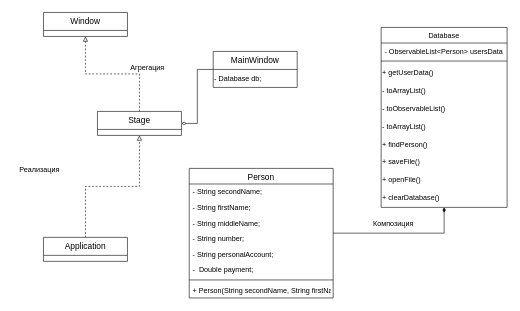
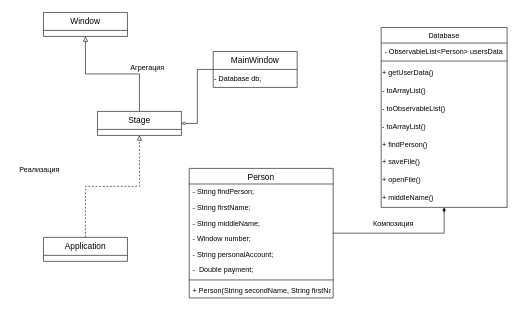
  <mxCell id="0" />
  <mxCell id="1" parent="0" />
  <mxCell id="2" style="edgeStyle=orthogonalEdgeStyle;rounded=0;orthogonalLoop=1;jettySize=auto;html=1;entryX=0.5;entryY=1;entryDx=0;entryDy=0;endArrow=diamondThin;endFill=1;" edge="1" parent="1" source="3" target="22"><mxGeometry relative="1" as="geometry" /></mxCell>
  <mxCell id="3" value="Person" style="swimlane;fontStyle=0;align=center;verticalAlign=top;childLayout=stackLayout;horizontal=1;startSize=26;horizontalStack=0;resizeParent=1;resizeLast=0;collapsible=1;marginBottom=0;rounded=0;shadow=0;strokeWidth=1;fontSize=14;" parent="1" vertex="1"><mxGeometry x="315" y="280" width="240" height="216" as="geometry"><mxRectangle x="230" y="140" width="160" height="26" as="alternateBounds" /></mxGeometry></mxCell>
- <mxCell id="4" value="- String secondName;" style="text;align=left;verticalAlign=top;spacingLeft=4;spacingRight=4;overflow=hidden;rotatable=0;points=[[0,0.5],[1,0.5]];portConstraint=eastwest;rounded=0;shadow=0;html=0;" parent="3" vertex="1"><mxGeometry y="26" width="240" height="26" as="geometry" /></mxCell>
+ <mxCell id="4" value="- String findPerson;" style="text;align=left;verticalAlign=top;spacingLeft=4;spacingRight=4;overflow=hidden;rotatable=0;points=[[0,0.5],[1,0.5]];portConstraint=eastwest;rounded=0;shadow=0;html=0;" parent="3" vertex="1"><mxGeometry y="26" width="240" height="26" as="geometry" /></mxCell>
  <mxCell id="5" value="- String firstName; " style="text;align=left;verticalAlign=top;spacingLeft=4;spacingRight=4;overflow=hidden;rotatable=0;points=[[0,0.5],[1,0.5]];portConstraint=eastwest;rounded=0;shadow=0;html=0;" parent="3" vertex="1"><mxGeometry y="52" width="240" height="26" as="geometry" /></mxCell>
  <mxCell id="6" value="- String middleName; " style="text;align=left;verticalAlign=top;spacingLeft=4;spacingRight=4;overflow=hidden;rotatable=0;points=[[0,0.5],[1,0.5]];portConstraint=eastwest;rounded=0;shadow=0;html=0;" vertex="1" parent="3"><mxGeometry y="78" width="240" height="26" as="geometry" /></mxCell>
- <mxCell id="7" value="- String number; " style="text;align=left;verticalAlign=top;spacingLeft=4;spacingRight=4;overflow=hidden;rotatable=0;points=[[0,0.5],[1,0.5]];portConstraint=eastwest;rounded=0;shadow=0;html=0;" vertex="1" parent="3"><mxGeometry y="104" width="240" height="26" as="geometry" /></mxCell>
+ <mxCell id="7" value="- Window number; " style="text;align=left;verticalAlign=top;spacingLeft=4;spacingRight=4;overflow=hidden;rotatable=0;points=[[0,0.5],[1,0.5]];portConstraint=eastwest;rounded=0;shadow=0;html=0;" vertex="1" parent="3"><mxGeometry y="104" width="240" height="26" as="geometry" /></mxCell>
  <mxCell id="8" value="- String personalAccount;" style="text;align=left;verticalAlign=top;spacingLeft=4;spacingRight=4;overflow=hidden;rotatable=0;points=[[0,0.5],[1,0.5]];portConstraint=eastwest;rounded=0;shadow=0;html=0;" vertex="1" parent="3"><mxGeometry y="130" width="240" height="26" as="geometry" /></mxCell>
  <mxCell id="9" value="-  Double payment; " style="text;align=left;verticalAlign=top;spacingLeft=4;spacingRight=4;overflow=hidden;rotatable=0;points=[[0,0.5],[1,0.5]];portConstraint=eastwest;rounded=0;shadow=0;html=0;" vertex="1" parent="3"><mxGeometry y="156" width="240" height="26" as="geometry" /></mxCell>
  <mxCell id="10" value="" style="line;html=1;strokeWidth=1;align=left;verticalAlign=middle;spacingTop=-1;spacingLeft=3;spacingRight=3;rotatable=0;labelPosition=right;points=[];portConstraint=eastwest;" parent="3" vertex="1"><mxGeometry y="182" width="240" height="8" as="geometry" /></mxCell>
  <mxCell id="11" value="+ Person(String secondName, String firstName...)" style="text;align=left;verticalAlign=top;spacingLeft=4;spacingRight=4;overflow=hidden;rotatable=0;points=[[0,0.5],[1,0.5]];portConstraint=eastwest;" parent="3" vertex="1"><mxGeometry y="190" width="240" height="26" as="geometry" /></mxCell>
  <mxCell id="12" value="Database" style="swimlane;fontStyle=0;align=center;verticalAlign=top;childLayout=stackLayout;horizontal=1;startSize=26;horizontalStack=0;resizeParent=1;resizeLast=0;collapsible=1;marginBottom=0;rounded=0;shadow=0;strokeWidth=1;" parent="1" vertex="1"><mxGeometry x="635" y="45" width="210" height="300" as="geometry"><mxRectangle x="550" y="140" width="160" height="26" as="alternateBounds" /></mxGeometry></mxCell>
  <mxCell id="13" value="- ObservableList&lt;Person&gt; usersData" style="text;align=left;verticalAlign=top;spacingLeft=4;spacingRight=4;overflow=hidden;rotatable=0;points=[[0,0.5],[1,0.5]];portConstraint=eastwest;" parent="12" vertex="1"><mxGeometry y="26" width="210" height="26" as="geometry" /></mxCell>
  <mxCell id="14" value="" style="line;html=1;strokeWidth=1;align=left;verticalAlign=middle;spacingTop=-1;spacingLeft=3;spacingRight=3;rotatable=0;labelPosition=right;points=[];portConstraint=eastwest;" parent="12" vertex="1"><mxGeometry y="52" width="210" height="8" as="geometry" /></mxCell>
  <mxCell id="15" value="+ getUserData()" style="text;html=1;strokeColor=none;fillColor=none;align=left;verticalAlign=middle;whiteSpace=wrap;rounded=0;" vertex="1" parent="12"><mxGeometry y="60" width="210" height="30" as="geometry" /></mxCell>
  <mxCell id="16" value="- toArrayList()" style="text;html=1;strokeColor=none;fillColor=none;align=left;verticalAlign=middle;whiteSpace=wrap;rounded=0;" vertex="1" parent="12"><mxGeometry y="90" width="210" height="30" as="geometry" /></mxCell>
  <mxCell id="17" value="-&amp;nbsp;toObservableList()" style="text;html=1;strokeColor=none;fillColor=none;align=left;verticalAlign=middle;whiteSpace=wrap;rounded=0;" vertex="1" parent="12"><mxGeometry y="120" width="210" height="30" as="geometry" /></mxCell>
  <mxCell id="18" value="- toArrayList()" style="text;html=1;strokeColor=none;fillColor=none;align=left;verticalAlign=middle;whiteSpace=wrap;rounded=0;" vertex="1" parent="12"><mxGeometry y="150" width="210" height="30" as="geometry" /></mxCell>
  <mxCell id="19" value="+&amp;nbsp;findPerson()" style="text;html=1;strokeColor=none;fillColor=none;align=left;verticalAlign=middle;whiteSpace=wrap;rounded=0;" vertex="1" parent="12"><mxGeometry y="180" width="210" height="30" as="geometry" /></mxCell>
  <mxCell id="20" value="+&amp;nbsp;saveFile()" style="text;html=1;strokeColor=none;fillColor=none;align=left;verticalAlign=middle;whiteSpace=wrap;rounded=0;" vertex="1" parent="12"><mxGeometry y="210" width="210" height="30" as="geometry" /></mxCell>
  <mxCell id="21" value="+&amp;nbsp;openFile()" style="text;html=1;strokeColor=none;fillColor=none;align=left;verticalAlign=middle;whiteSpace=wrap;rounded=0;" vertex="1" parent="12"><mxGeometry y="240" width="210" height="30" as="geometry" /></mxCell>
- <mxCell id="22" value="+&amp;nbsp;clearDatabase()" style="text;html=1;strokeColor=none;fillColor=none;align=left;verticalAlign=middle;whiteSpace=wrap;rounded=0;" vertex="1" parent="12"><mxGeometry y="270" width="210" height="30" as="geometry" /></mxCell>
- <mxCell id="23" style="edgeStyle=orthogonalEdgeStyle;rounded=0;orthogonalLoop=1;jettySize=auto;html=1;entryX=0.5;entryY=1;entryDx=0;entryDy=0;endArrow=block;endFill=0;dashed=1;" edge="1" parent="1" source="24" target="25"><mxGeometry relative="1" as="geometry" /></mxCell>
+ <mxCell id="22" value="+&amp;nbsp;middleName()" style="text;html=1;strokeColor=none;fillColor=none;align=left;verticalAlign=middle;whiteSpace=wrap;rounded=0;" vertex="1" parent="12"><mxGeometry y="270" width="210" height="30" as="geometry" /></mxCell>
+ <mxCell id="23" style="edgeStyle=orthogonalEdgeStyle;rounded=0;orthogonalLoop=1;jettySize=auto;html=1;entryX=0.5;entryY=1;entryDx=0;entryDy=0;endArrow=block;endFill=0;" edge="1" parent="1" source="24" target="25"><mxGeometry relative="1" as="geometry" /></mxCell>
  <mxCell id="24" value="&lt;font style=&quot;font-size: 14px;&quot;&gt;Stage&lt;/font&gt;" style="swimlane;fontStyle=0;childLayout=stackLayout;horizontal=1;startSize=30;horizontalStack=0;resizeParent=1;resizeParentMax=0;resizeLast=0;collapsible=1;marginBottom=0;whiteSpace=wrap;html=1;" vertex="1" parent="1"><mxGeometry x="162" y="185" width="140" height="40" as="geometry"><mxRectangle x="140" y="425" width="70" height="30" as="alternateBounds" /></mxGeometry></mxCell>
  <mxCell id="25" value="&lt;font style=&quot;font-size: 14px;&quot;&gt;Window&lt;/font&gt;" style="swimlane;fontStyle=0;childLayout=stackLayout;horizontal=1;startSize=30;horizontalStack=0;resizeParent=1;resizeParentMax=0;resizeLast=0;collapsible=1;marginBottom=0;whiteSpace=wrap;html=1;" vertex="1" parent="1"><mxGeometry x="72" y="20" width="140" height="40" as="geometry"><mxRectangle x="140" y="280" width="70" height="30" as="alternateBounds" /></mxGeometry></mxCell>
  <mxCell id="26" style="edgeStyle=orthogonalEdgeStyle;rounded=0;orthogonalLoop=1;jettySize=auto;html=1;exitX=0.5;exitY=0;exitDx=0;exitDy=0;entryX=0.5;entryY=1;entryDx=0;entryDy=0;dashed=1;endArrow=block;endFill=0;" edge="1" parent="1" source="27" target="24"><mxGeometry relative="1" as="geometry" /></mxCell>
  <mxCell id="27" value="&lt;font style=&quot;font-size: 14px;&quot;&gt;Application&lt;/font&gt;" style="swimlane;fontStyle=0;childLayout=stackLayout;horizontal=1;startSize=30;horizontalStack=0;resizeParent=1;resizeParentMax=0;resizeLast=0;collapsible=1;marginBottom=0;whiteSpace=wrap;html=1;" vertex="1" parent="1"><mxGeometry x="72" y="395" width="140" height="40" as="geometry"><mxRectangle x="140" y="585" width="70" height="30" as="alternateBounds" /></mxGeometry></mxCell>
  <mxCell id="28" style="edgeStyle=orthogonalEdgeStyle;rounded=0;orthogonalLoop=1;jettySize=auto;html=1;exitX=0;exitY=0.5;exitDx=0;exitDy=0;entryX=1;entryY=0.5;entryDx=0;entryDy=0;endArrow=diamondThin;endFill=0;" edge="1" parent="1" source="29" target="24"><mxGeometry relative="1" as="geometry" /></mxCell>
  <mxCell id="29" value="&lt;span style=&quot;font-size: 14px;&quot;&gt;MainWindow&lt;br&gt;&lt;/span&gt;" style="swimlane;fontStyle=0;childLayout=stackLayout;horizontal=1;startSize=30;horizontalStack=0;resizeParent=1;resizeParentMax=0;resizeLast=0;collapsible=1;marginBottom=0;whiteSpace=wrap;html=1;" vertex="1" parent="1"><mxGeometry x="355" y="85" width="140" height="60" as="geometry"><mxRectangle x="-90" y="297.5" width="70" height="30" as="alternateBounds" /></mxGeometry></mxCell>
  <mxCell id="30" value="- Database db;" style="text;html=1;align=left;verticalAlign=middle;resizable=0;points=[];autosize=1;strokeColor=none;fillColor=none;" vertex="1" parent="29"><mxGeometry y="30" width="140" height="30" as="geometry" /></mxCell>
  <mxCell id="31" value="Композиция" style="text;html=1;align=center;verticalAlign=middle;resizable=0;points=[];autosize=1;strokeColor=none;fillColor=none;" vertex="1" parent="1"><mxGeometry x="610" y="358" width="90" height="30" as="geometry" /></mxCell>
  <mxCell id="32" value="Реализация" style="text;html=1;align=center;verticalAlign=middle;resizable=0;points=[];autosize=1;strokeColor=none;fillColor=none;" vertex="1" parent="1"><mxGeometry x="20" y="268" width="90" height="30" as="geometry" /></mxCell>
  <mxCell id="33" value="Агрегация" style="text;html=1;align=center;verticalAlign=middle;resizable=0;points=[];autosize=1;strokeColor=none;fillColor=none;" vertex="1" parent="1"><mxGeometry x="205" y="98" width="80" height="30" as="geometry" /></mxCell>
